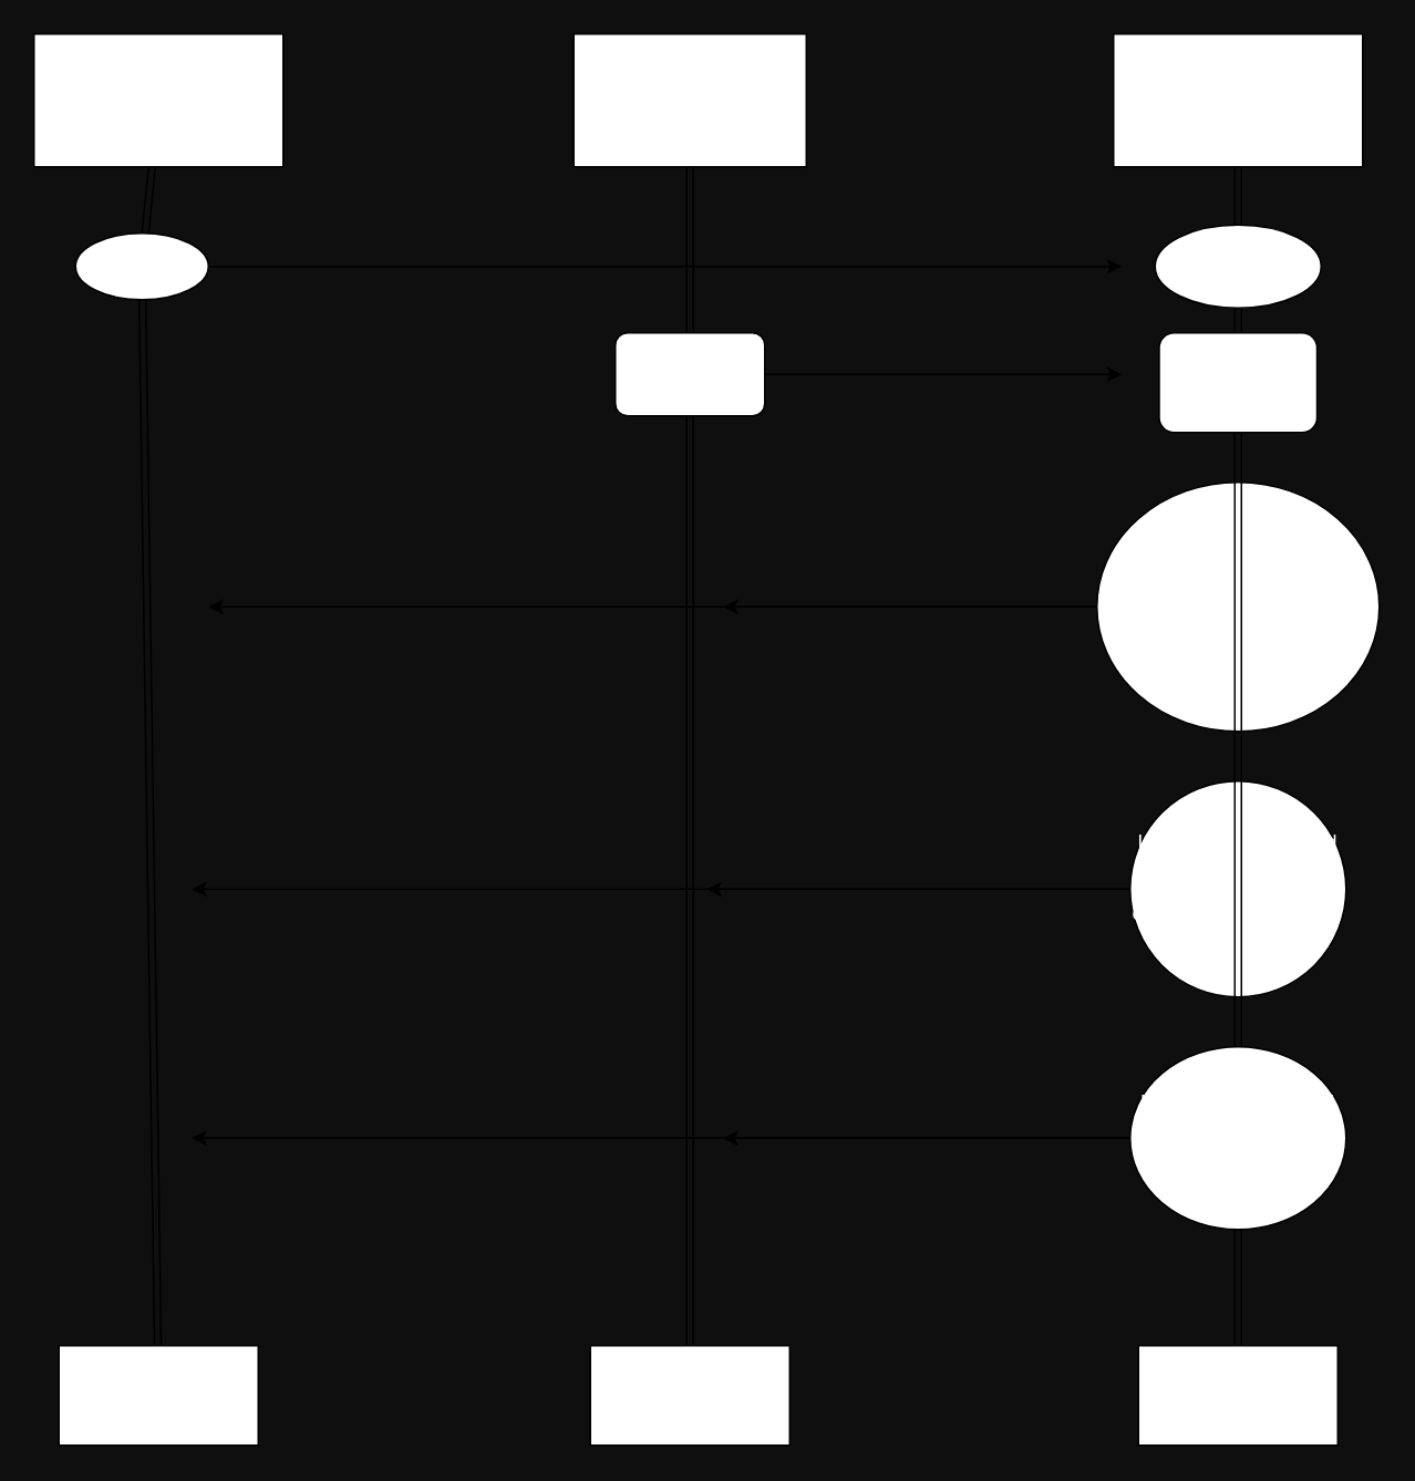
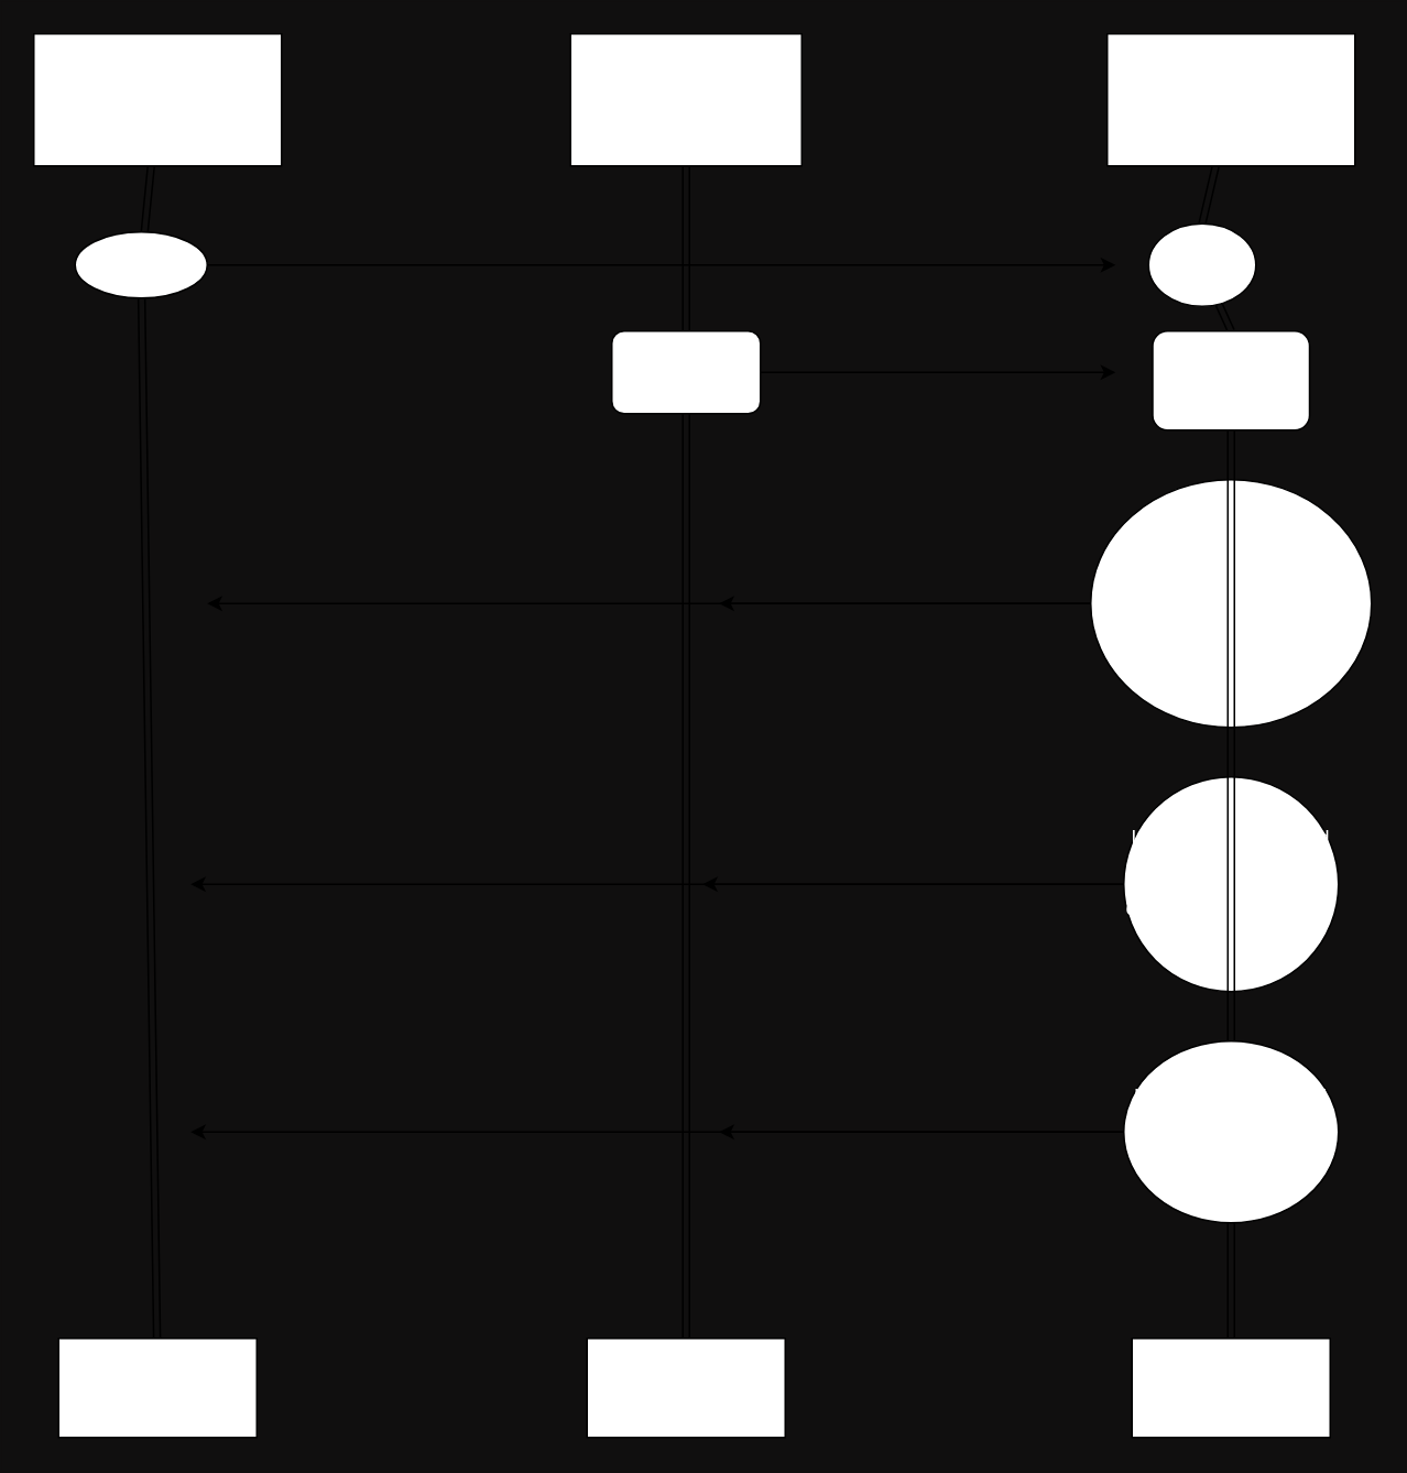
  <mxCell id="0" />
  <mxCell id="1" parent="0" />
  <mxCell id="2" style="edgeStyle=none;shape=link;html=1;fontColor=#FFFFFF;startArrow=none;" edge="1" parent="1" source="13" target="4"><mxGeometry relative="1" as="geometry" /></mxCell>
  <mxCell id="3" value="&lt;font style=&quot;font-size: 22px;&quot; color=&quot;#ffffff&quot;&gt;Data&lt;/font&gt;" style="whiteSpace=wrap;html=1;fontColor=#000000;" vertex="1" parent="1"><mxGeometry x="20" y="20" width="150" height="80" as="geometry" /></mxCell>
  <mxCell id="4" value="Data" style="whiteSpace=wrap;html=1;fontColor=#FFFFFF;" vertex="1" parent="1"><mxGeometry x="35" y="810" width="120" height="60" as="geometry" /></mxCell>
  <mxCell id="5" style="edgeStyle=none;shape=link;html=1;entryX=0.5;entryY=0;entryDx=0;entryDy=0;fontColor=#FFFFFF;startArrow=none;" edge="1" parent="1" source="18" target="7"><mxGeometry relative="1" as="geometry" /></mxCell>
  <mxCell id="6" value="&lt;font style=&quot;font-size: 22px;&quot;&gt;Functions&lt;/font&gt;" style="whiteSpace=wrap;html=1;fontColor=#FFFFFF;" vertex="1" parent="1"><mxGeometry x="345" y="20" width="140" height="80" as="geometry" /></mxCell>
  <mxCell id="7" value="Functions" style="whiteSpace=wrap;html=1;fontColor=#FFFFFF;" vertex="1" parent="1"><mxGeometry x="355" y="810" width="120" height="60" as="geometry" /></mxCell>
  <mxCell id="8" style="edgeStyle=none;shape=link;html=1;entryX=0.5;entryY=0;entryDx=0;entryDy=0;fontColor=#FFFFFF;startArrow=none;" edge="1" parent="1" source="30" target="10"><mxGeometry relative="1" as="geometry" /></mxCell>
  <mxCell id="9" value="&lt;font style=&quot;font-size: 22px;&quot;&gt;Main/Logic&lt;/font&gt;" style="whiteSpace=wrap;html=1;fontColor=#FFFFFF;" vertex="1" parent="1"><mxGeometry x="670" y="20" width="150" height="80" as="geometry" /></mxCell>
  <mxCell id="10" value="Main/Logic" style="whiteSpace=wrap;html=1;fontColor=#FFFFFF;" vertex="1" parent="1"><mxGeometry x="685" y="810" width="120" height="60" as="geometry" /></mxCell>
  <mxCell id="11" value="" style="edgeStyle=none;shape=link;html=1;fontColor=#FFFFFF;endArrow=none;" edge="1" parent="1" source="3" target="13"><mxGeometry relative="1" as="geometry"><mxPoint x="95" y="100" as="sourcePoint" /><mxPoint x="95" y="480" as="targetPoint" /></mxGeometry></mxCell>
  <mxCell id="12" style="edgeStyle=none;html=1;fontColor=#FFFFFF;" edge="1" parent="1" source="13"><mxGeometry relative="1" as="geometry"><mxPoint x="675" y="160" as="targetPoint" /></mxGeometry></mxCell>
  <mxCell id="13" value="Export Arrays" style="ellipse;whiteSpace=wrap;html=1;fontColor=#FFFFFF;" vertex="1" parent="1"><mxGeometry x="45" y="140" width="80" height="40" as="geometry" /></mxCell>
  <mxCell id="14" value="" style="edgeStyle=none;shape=link;html=1;entryX=0.5;entryY=0;entryDx=0;entryDy=0;fontColor=#FFFFFF;endArrow=none;" edge="1" parent="1" source="9" target="15"><mxGeometry relative="1" as="geometry"><mxPoint x="745" y="100" as="sourcePoint" /><mxPoint x="745" y="480" as="targetPoint" /></mxGeometry></mxCell>
- <mxCell id="15" value="Import Arrays" style="ellipse;whiteSpace=wrap;html=1;fontColor=#FFFFFF;" vertex="1" parent="1"><mxGeometry x="695" y="135" width="100" height="50" as="geometry" /></mxCell>
+ <mxCell id="15" value="Import Arrays" style="ellipse;whiteSpace=wrap;html=1;fontColor=#FFFFFF;" vertex="1" parent="1"><mxGeometry x="695" y="135" width="65" height="50" as="geometry" /></mxCell>
  <mxCell id="16" value="" style="edgeStyle=none;shape=link;html=1;entryX=0.5;entryY=0;entryDx=0;entryDy=0;fontColor=#FFFFFF;endArrow=none;" edge="1" parent="1" source="6" target="18"><mxGeometry relative="1" as="geometry"><mxPoint x="415" y="100" as="sourcePoint" /><mxPoint x="415" y="480" as="targetPoint" /></mxGeometry></mxCell>
  <mxCell id="17" style="edgeStyle=none;html=1;fontSize=22;fontColor=#FFFFFF;" edge="1" parent="1" source="18"><mxGeometry relative="1" as="geometry"><mxPoint x="675" y="225" as="targetPoint" /></mxGeometry></mxCell>
  <mxCell id="18" value="Export Functions" style="whiteSpace=wrap;html=1;fontColor=#FFFFFF;rounded=1;" vertex="1" parent="1"><mxGeometry x="370" y="200" width="90" height="50" as="geometry" /></mxCell>
  <mxCell id="19" value="" style="edgeStyle=none;shape=link;html=1;entryX=0.5;entryY=0;entryDx=0;entryDy=0;fontColor=#FFFFFF;startArrow=none;endArrow=none;" edge="1" parent="1" source="15" target="20"><mxGeometry relative="1" as="geometry"><mxPoint x="745" y="185" as="sourcePoint" /><mxPoint x="745" y="810" as="targetPoint" /></mxGeometry></mxCell>
  <mxCell id="20" value="&lt;font style=&quot;font-size: 12px;&quot;&gt;Import Functions&lt;/font&gt;" style="whiteSpace=wrap;html=1;fontSize=22;fontColor=#FFFFFF;rounded=1;" vertex="1" parent="1"><mxGeometry x="697.5" y="200" width="95" height="60" as="geometry" /></mxCell>
  <mxCell id="21" style="edgeStyle=none;html=1;fontSize=12;fontColor=#FFFFFF;" edge="1" parent="1" source="23"><mxGeometry relative="1" as="geometry"><mxPoint x="435" y="365" as="targetPoint" /></mxGeometry></mxCell>
  <mxCell id="22" style="edgeStyle=none;html=1;fontSize=12;fontColor=#FFFFFF;" edge="1" parent="1" source="23"><mxGeometry relative="1" as="geometry"><mxPoint x="125" y="365" as="targetPoint" /></mxGeometry></mxCell>
  <mxCell id="23" value="Loop through Trail &amp;amp; River Data to find total length, longest, &amp;amp; shortest trails and rivers" style="ellipse;whiteSpace=wrap;html=1;fontSize=12;fontColor=#FFFFFF;" vertex="1" parent="1"><mxGeometry x="660" y="290" width="170" height="150" as="geometry" /></mxCell>
  <mxCell id="24" style="edgeStyle=none;html=1;fontSize=12;fontColor=#FFFFFF;" edge="1" parent="1" source="26"><mxGeometry relative="1" as="geometry"><mxPoint x="425" y="535" as="targetPoint" /></mxGeometry></mxCell>
  <mxCell id="25" style="edgeStyle=none;html=1;fontSize=12;fontColor=#FFFFFF;" edge="1" parent="1" source="26"><mxGeometry relative="1" as="geometry"><mxPoint x="115" y="535" as="targetPoint" /></mxGeometry></mxCell>
  <mxCell id="26" value="Loop through Trail and River Data to find most expensive and least expensive trail and river tours" style="ellipse;whiteSpace=wrap;html=1;fontSize=12;fontColor=#FFFFFF;" vertex="1" parent="1"><mxGeometry x="680" y="470" width="130" height="130" as="geometry" /></mxCell>
  <mxCell id="27" value="" style="edgeStyle=none;shape=link;html=1;entryX=0.5;entryY=0;entryDx=0;entryDy=0;fontColor=#FFFFFF;startArrow=none;endArrow=none;" edge="1" parent="1" source="20" target="30"><mxGeometry relative="1" as="geometry"><mxPoint x="745" y="260" as="sourcePoint" /><mxPoint x="745" y="810" as="targetPoint" /></mxGeometry></mxCell>
  <mxCell id="28" style="edgeStyle=none;html=1;fontSize=12;fontColor=#FFFFFF;" edge="1" parent="1" source="30"><mxGeometry relative="1" as="geometry"><mxPoint x="435" y="685" as="targetPoint" /></mxGeometry></mxCell>
  <mxCell id="29" style="edgeStyle=none;html=1;fontSize=12;fontColor=#FFFFFF;" edge="1" parent="1" source="30"><mxGeometry relative="1" as="geometry"><mxPoint x="115" y="685" as="targetPoint" /></mxGeometry></mxCell>
  <mxCell id="30" value="Loop through trail and River Data to log trail and river details using string interpolation" style="ellipse;whiteSpace=wrap;html=1;fontSize=12;fontColor=#FFFFFF;" vertex="1" parent="1"><mxGeometry x="680" y="630" width="130" height="110" as="geometry" /></mxCell>
